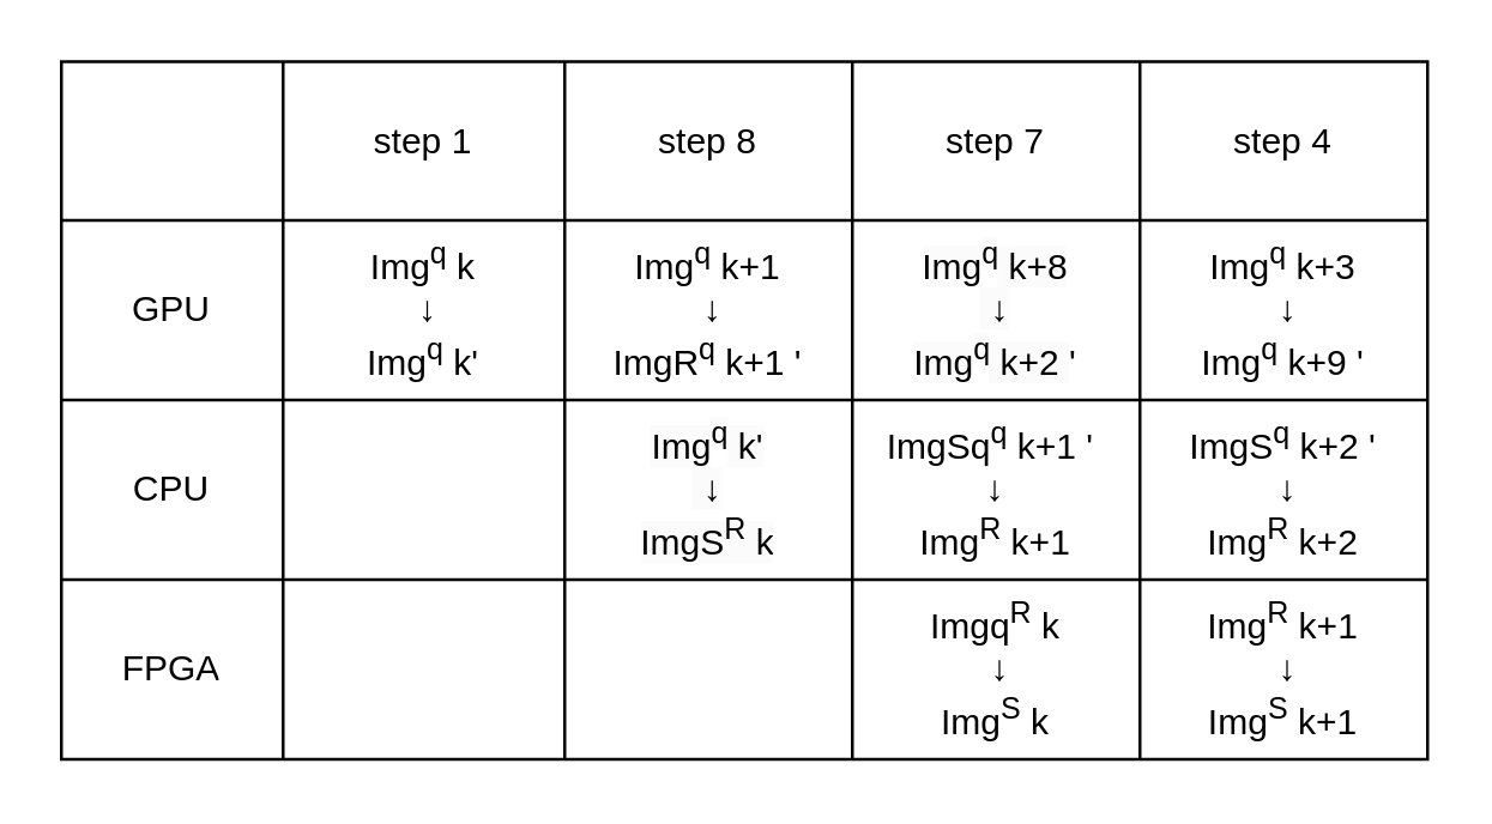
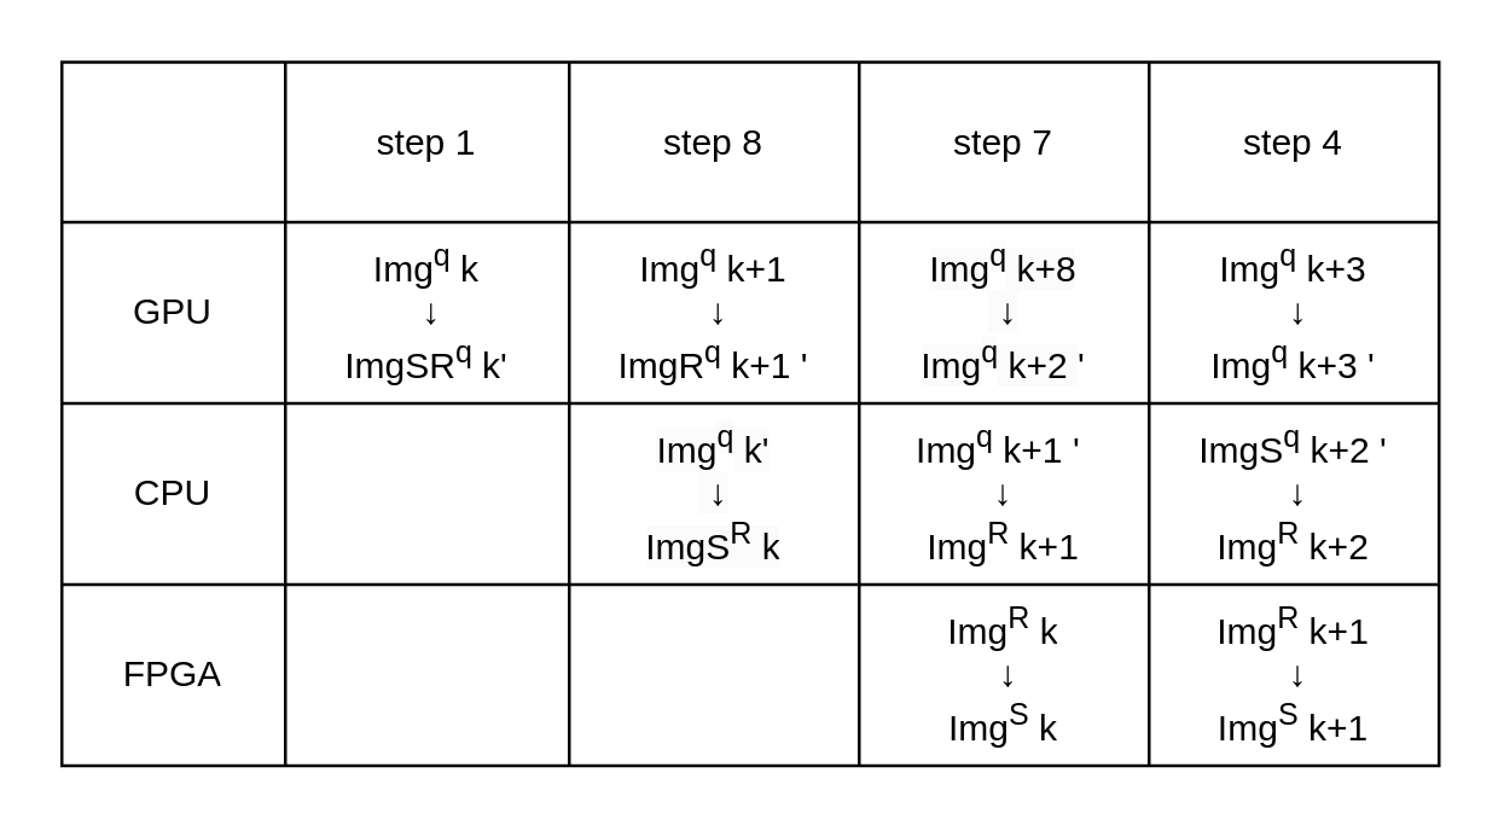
  <mxCell id="0" />
  <mxCell id="1" parent="0" />
  <mxCell id="2" value="" style="shape=table;startSize=0;container=1;collapsible=0;childLayout=tableLayout;" vertex="1" parent="1"><mxGeometry x="20" y="20" width="456" height="233" as="geometry" /></mxCell>
  <mxCell id="3" value="" style="shape=tableRow;horizontal=0;startSize=0;swimlaneHead=0;swimlaneBody=0;strokeColor=inherit;top=0;left=0;bottom=0;right=0;collapsible=0;dropTarget=0;fillColor=none;points=[[0,0.5],[1,0.5]];portConstraint=eastwest;" vertex="1" parent="2"><mxGeometry width="456" height="53" as="geometry" /></mxCell>
  <mxCell id="4" value="" style="shape=partialRectangle;html=1;whiteSpace=wrap;connectable=0;strokeColor=inherit;overflow=hidden;fillColor=none;top=0;left=0;bottom=0;right=0;pointerEvents=1;" vertex="1" parent="3"><mxGeometry width="74" height="53" as="geometry"><mxRectangle width="74" height="53" as="alternateBounds" /></mxGeometry></mxCell>
  <mxCell id="5" value="step 1" style="shape=partialRectangle;html=1;whiteSpace=wrap;connectable=0;strokeColor=inherit;overflow=hidden;fillColor=none;top=0;left=0;bottom=0;right=0;pointerEvents=1;" vertex="1" parent="3"><mxGeometry x="74" width="94" height="53" as="geometry"><mxRectangle width="94" height="53" as="alternateBounds" /></mxGeometry></mxCell>
  <mxCell id="6" value="step 8" style="shape=partialRectangle;html=1;whiteSpace=wrap;connectable=0;strokeColor=inherit;overflow=hidden;fillColor=none;top=0;left=0;bottom=0;right=0;pointerEvents=1;" vertex="1" parent="3"><mxGeometry x="168" width="96" height="53" as="geometry"><mxRectangle width="96" height="53" as="alternateBounds" /></mxGeometry></mxCell>
  <mxCell id="7" value="step 7" style="shape=partialRectangle;html=1;whiteSpace=wrap;connectable=0;strokeColor=inherit;overflow=hidden;fillColor=none;top=0;left=0;bottom=0;right=0;pointerEvents=1;" vertex="1" parent="3"><mxGeometry x="264" width="96" height="53" as="geometry"><mxRectangle width="96" height="53" as="alternateBounds" /></mxGeometry></mxCell>
  <mxCell id="8" value="step 4" style="shape=partialRectangle;html=1;whiteSpace=wrap;connectable=0;strokeColor=inherit;overflow=hidden;fillColor=none;top=0;left=0;bottom=0;right=0;pointerEvents=1;" vertex="1" parent="3"><mxGeometry x="360" width="96" height="53" as="geometry"><mxRectangle width="96" height="53" as="alternateBounds" /></mxGeometry></mxCell>
  <mxCell id="9" value="" style="shape=tableRow;horizontal=0;startSize=0;swimlaneHead=0;swimlaneBody=0;strokeColor=inherit;top=0;left=0;bottom=0;right=0;collapsible=0;dropTarget=0;fillColor=none;points=[[0,0.5],[1,0.5]];portConstraint=eastwest;" vertex="1" parent="2"><mxGeometry y="53" width="456" height="60" as="geometry" /></mxCell>
  <mxCell id="10" value="GPU" style="shape=partialRectangle;html=1;whiteSpace=wrap;connectable=0;strokeColor=inherit;overflow=hidden;fillColor=none;top=0;left=0;bottom=0;right=0;pointerEvents=1;" vertex="1" parent="9"><mxGeometry width="74" height="60" as="geometry"><mxRectangle width="74" height="60" as="alternateBounds" /></mxGeometry></mxCell>
- <mxCell id="11" value="Img&lt;sup&gt;q&lt;/sup&gt; k&lt;br&gt;&amp;nbsp;↓&lt;br style=&quot;border-color: var(--border-color);&quot;&gt;Img&lt;sup&gt;q&lt;/sup&gt; k'" style="shape=partialRectangle;html=1;whiteSpace=wrap;connectable=0;strokeColor=inherit;overflow=hidden;fillColor=none;top=0;left=0;bottom=0;right=0;pointerEvents=1;" vertex="1" parent="9"><mxGeometry x="74" width="94" height="60" as="geometry"><mxRectangle width="94" height="60" as="alternateBounds" /></mxGeometry></mxCell>
+ <mxCell id="11" value="Img&lt;sup&gt;q&lt;/sup&gt; k&lt;br&gt;&amp;nbsp;↓&lt;br style=&quot;border-color: var(--border-color);&quot;&gt;ImgSR&lt;sup&gt;q&lt;/sup&gt; k'" style="shape=partialRectangle;html=1;whiteSpace=wrap;connectable=0;strokeColor=inherit;overflow=hidden;fillColor=none;top=0;left=0;bottom=0;right=0;pointerEvents=1;" vertex="1" parent="9"><mxGeometry x="74" width="94" height="60" as="geometry"><mxRectangle width="94" height="60" as="alternateBounds" /></mxGeometry></mxCell>
  <mxCell id="12" value="Img&lt;sup style=&quot;border-color: var(--border-color);&quot;&gt;q&lt;/sup&gt;&amp;nbsp;k+1&lt;br&gt;&amp;nbsp;↓&lt;br style=&quot;border-color: var(--border-color);&quot;&gt;ImgR&lt;sup style=&quot;border-color: var(--border-color);&quot;&gt;q&lt;/sup&gt;&amp;nbsp;k+1 '" style="shape=partialRectangle;html=1;whiteSpace=wrap;connectable=0;strokeColor=inherit;overflow=hidden;fillColor=none;top=0;left=0;bottom=0;right=0;pointerEvents=1;" vertex="1" parent="9"><mxGeometry x="168" width="96" height="60" as="geometry"><mxRectangle width="96" height="60" as="alternateBounds" /></mxGeometry></mxCell>
  <mxCell id="13" value="&lt;span style=&quot;color: rgb(0, 0, 0); font-family: Helvetica; font-size: 12px; font-style: normal; font-variant-ligatures: normal; font-variant-caps: normal; font-weight: 400; letter-spacing: normal; orphans: 2; text-align: center; text-indent: 0px; text-transform: none; widows: 2; word-spacing: 0px; -webkit-text-stroke-width: 0px; background-color: rgb(251, 251, 251); text-decoration-thickness: initial; text-decoration-style: initial; text-decoration-color: initial; float: none; display: inline !important;&quot;&gt;Img&lt;/span&gt;&lt;sup style=&quot;border-color: var(--border-color); color: rgb(0, 0, 0); font-family: Helvetica; font-style: normal; font-variant-ligatures: normal; font-variant-caps: normal; font-weight: 400; letter-spacing: normal; orphans: 2; text-align: center; text-indent: 0px; text-transform: none; widows: 2; word-spacing: 0px; -webkit-text-stroke-width: 0px; background-color: rgb(251, 251, 251); text-decoration-thickness: initial; text-decoration-style: initial; text-decoration-color: initial;&quot;&gt;q&lt;/sup&gt;&lt;span style=&quot;color: rgb(0, 0, 0); font-family: Helvetica; font-size: 12px; font-style: normal; font-variant-ligatures: normal; font-variant-caps: normal; font-weight: 400; letter-spacing: normal; orphans: 2; text-align: center; text-indent: 0px; text-transform: none; widows: 2; word-spacing: 0px; -webkit-text-stroke-width: 0px; background-color: rgb(251, 251, 251); text-decoration-thickness: initial; text-decoration-style: initial; text-decoration-color: initial; float: none; display: inline !important;&quot;&gt;&amp;nbsp;&lt;/span&gt;&lt;span style=&quot;color: rgb(0, 0, 0); font-family: Helvetica; font-size: 12px; font-style: normal; font-variant-ligatures: normal; font-variant-caps: normal; font-weight: 400; letter-spacing: normal; orphans: 2; text-align: center; text-indent: 0px; text-transform: none; widows: 2; word-spacing: 0px; -webkit-text-stroke-width: 0px; background-color: rgb(251, 251, 251); text-decoration-thickness: initial; text-decoration-style: initial; text-decoration-color: initial; float: none; display: inline !important;&quot;&gt;k+8&lt;br&gt;&amp;nbsp;↓&lt;br style=&quot;border-color: var(--border-color);&quot;&gt;Img&lt;/span&gt;&lt;sup style=&quot;border-color: var(--border-color); color: rgb(0, 0, 0); font-family: Helvetica; font-style: normal; font-variant-ligatures: normal; font-variant-caps: normal; font-weight: 400; letter-spacing: normal; orphans: 2; text-align: center; text-indent: 0px; text-transform: none; widows: 2; word-spacing: 0px; -webkit-text-stroke-width: 0px; background-color: rgb(251, 251, 251); text-decoration-thickness: initial; text-decoration-style: initial; text-decoration-color: initial;&quot;&gt;q&lt;/sup&gt;&lt;span style=&quot;color: rgb(0, 0, 0); font-family: Helvetica; font-size: 12px; font-style: normal; font-variant-ligatures: normal; font-variant-caps: normal; font-weight: 400; letter-spacing: normal; orphans: 2; text-align: center; text-indent: 0px; text-transform: none; widows: 2; word-spacing: 0px; -webkit-text-stroke-width: 0px; background-color: rgb(251, 251, 251); text-decoration-thickness: initial; text-decoration-style: initial; text-decoration-color: initial; float: none; display: inline !important;&quot;&gt;&amp;nbsp;&lt;/span&gt;&lt;span style=&quot;color: rgb(0, 0, 0); font-family: Helvetica; font-size: 12px; font-style: normal; font-variant-ligatures: normal; font-variant-caps: normal; font-weight: 400; letter-spacing: normal; orphans: 2; text-align: center; text-indent: 0px; text-transform: none; widows: 2; word-spacing: 0px; -webkit-text-stroke-width: 0px; background-color: rgb(251, 251, 251); text-decoration-thickness: initial; text-decoration-style: initial; text-decoration-color: initial; float: none; display: inline !important;&quot;&gt;k+2&amp;nbsp;&lt;/span&gt;'" style="shape=partialRectangle;html=1;whiteSpace=wrap;connectable=0;strokeColor=inherit;overflow=hidden;fillColor=none;top=0;left=0;bottom=0;right=0;pointerEvents=1;" vertex="1" parent="9"><mxGeometry x="264" width="96" height="60" as="geometry"><mxRectangle width="96" height="60" as="alternateBounds" /></mxGeometry></mxCell>
- <mxCell id="14" value="Img&lt;sup style=&quot;border-color: var(--border-color);&quot;&gt;q&lt;/sup&gt;&amp;nbsp;k+3&lt;br&gt;&amp;nbsp;↓&lt;br style=&quot;border-color: var(--border-color);&quot;&gt;Img&lt;sup style=&quot;border-color: var(--border-color);&quot;&gt;q&lt;/sup&gt;&amp;nbsp;k+9 '" style="shape=partialRectangle;html=1;whiteSpace=wrap;connectable=0;strokeColor=inherit;overflow=hidden;fillColor=none;top=0;left=0;bottom=0;right=0;pointerEvents=1;" vertex="1" parent="9"><mxGeometry x="360" width="96" height="60" as="geometry"><mxRectangle width="96" height="60" as="alternateBounds" /></mxGeometry></mxCell>
+ <mxCell id="14" value="Img&lt;sup style=&quot;border-color: var(--border-color);&quot;&gt;q&lt;/sup&gt;&amp;nbsp;k+3&lt;br&gt;&amp;nbsp;↓&lt;br style=&quot;border-color: var(--border-color);&quot;&gt;Img&lt;sup style=&quot;border-color: var(--border-color);&quot;&gt;q&lt;/sup&gt;&amp;nbsp;k+3 '" style="shape=partialRectangle;html=1;whiteSpace=wrap;connectable=0;strokeColor=inherit;overflow=hidden;fillColor=none;top=0;left=0;bottom=0;right=0;pointerEvents=1;" vertex="1" parent="9"><mxGeometry x="360" width="96" height="60" as="geometry"><mxRectangle width="96" height="60" as="alternateBounds" /></mxGeometry></mxCell>
  <mxCell id="15" value="" style="shape=tableRow;horizontal=0;startSize=0;swimlaneHead=0;swimlaneBody=0;strokeColor=inherit;top=0;left=0;bottom=0;right=0;collapsible=0;dropTarget=0;fillColor=none;points=[[0,0.5],[1,0.5]];portConstraint=eastwest;" vertex="1" parent="2"><mxGeometry y="113" width="456" height="60" as="geometry" /></mxCell>
  <mxCell id="16" value="CPU" style="shape=partialRectangle;html=1;whiteSpace=wrap;connectable=0;strokeColor=inherit;overflow=hidden;fillColor=none;top=0;left=0;bottom=0;right=0;pointerEvents=1;" vertex="1" parent="15"><mxGeometry width="74" height="60" as="geometry"><mxRectangle width="74" height="60" as="alternateBounds" /></mxGeometry></mxCell>
  <mxCell id="17" value="" style="shape=partialRectangle;html=1;whiteSpace=wrap;connectable=0;strokeColor=inherit;overflow=hidden;fillColor=none;top=0;left=0;bottom=0;right=0;pointerEvents=1;" vertex="1" parent="15"><mxGeometry x="74" width="94" height="60" as="geometry"><mxRectangle width="94" height="60" as="alternateBounds" /></mxGeometry></mxCell>
  <mxCell id="18" value="&lt;span style=&quot;color: rgb(0, 0, 0); font-family: Helvetica; font-size: 12px; font-style: normal; font-variant-ligatures: normal; font-variant-caps: normal; font-weight: 400; letter-spacing: normal; orphans: 2; text-align: center; text-indent: 0px; text-transform: none; widows: 2; word-spacing: 0px; -webkit-text-stroke-width: 0px; background-color: rgb(251, 251, 251); text-decoration-thickness: initial; text-decoration-style: initial; text-decoration-color: initial; float: none; display: inline !important;&quot;&gt;Img&lt;/span&gt;&lt;sup style=&quot;border-color: var(--border-color); color: rgb(0, 0, 0); font-family: Helvetica; font-style: normal; font-variant-ligatures: normal; font-variant-caps: normal; font-weight: 400; letter-spacing: normal; orphans: 2; text-align: center; text-indent: 0px; text-transform: none; widows: 2; word-spacing: 0px; -webkit-text-stroke-width: 0px; background-color: rgb(251, 251, 251); text-decoration-thickness: initial; text-decoration-style: initial; text-decoration-color: initial;&quot;&gt;q&lt;/sup&gt;&lt;span style=&quot;color: rgb(0, 0, 0); font-family: Helvetica; font-size: 12px; font-style: normal; font-variant-ligatures: normal; font-variant-caps: normal; font-weight: 400; letter-spacing: normal; orphans: 2; text-align: center; text-indent: 0px; text-transform: none; widows: 2; word-spacing: 0px; -webkit-text-stroke-width: 0px; background-color: rgb(251, 251, 251); text-decoration-thickness: initial; text-decoration-style: initial; text-decoration-color: initial; float: none; display: inline !important;&quot;&gt;&lt;span&gt;&amp;nbsp;&lt;/span&gt;k'&lt;br&gt;&amp;nbsp;↓&lt;br style=&quot;border-color: var(--border-color);&quot;&gt;ImgS&lt;sup&gt;R&lt;/sup&gt; k&lt;/span&gt;" style="shape=partialRectangle;html=1;whiteSpace=wrap;connectable=0;strokeColor=inherit;overflow=hidden;fillColor=none;top=0;left=0;bottom=0;right=0;pointerEvents=1;" vertex="1" parent="15"><mxGeometry x="168" width="96" height="60" as="geometry"><mxRectangle width="96" height="60" as="alternateBounds" /></mxGeometry></mxCell>
- <mxCell id="19" value="ImgSq&lt;sup style=&quot;border-color: var(--border-color);&quot;&gt;q&lt;/sup&gt;&lt;span style=&quot;border-color: var(--border-color);&quot;&gt;&lt;span style=&quot;border-color: var(--border-color);&quot;&gt;&amp;nbsp;&lt;/span&gt;k+1 '&amp;nbsp;&lt;br&gt;↓&lt;br style=&quot;border-color: var(--border-color);&quot;&gt;Img&lt;sup style=&quot;border-color: var(--border-color);&quot;&gt;R&lt;/sup&gt;&amp;nbsp;k+1&lt;/span&gt;" style="shape=partialRectangle;html=1;whiteSpace=wrap;connectable=0;strokeColor=inherit;overflow=hidden;fillColor=none;top=0;left=0;bottom=0;right=0;pointerEvents=1;" vertex="1" parent="15"><mxGeometry x="264" width="96" height="60" as="geometry"><mxRectangle width="96" height="60" as="alternateBounds" /></mxGeometry></mxCell>
+ <mxCell id="19" value="Img&lt;sup style=&quot;border-color: var(--border-color);&quot;&gt;q&lt;/sup&gt;&lt;span style=&quot;border-color: var(--border-color);&quot;&gt;&lt;span style=&quot;border-color: var(--border-color);&quot;&gt;&amp;nbsp;&lt;/span&gt;k+1 '&amp;nbsp;&lt;br&gt;↓&lt;br style=&quot;border-color: var(--border-color);&quot;&gt;Img&lt;sup style=&quot;border-color: var(--border-color);&quot;&gt;R&lt;/sup&gt;&amp;nbsp;k+1&lt;/span&gt;" style="shape=partialRectangle;html=1;whiteSpace=wrap;connectable=0;strokeColor=inherit;overflow=hidden;fillColor=none;top=0;left=0;bottom=0;right=0;pointerEvents=1;" vertex="1" parent="15"><mxGeometry x="264" width="96" height="60" as="geometry"><mxRectangle width="96" height="60" as="alternateBounds" /></mxGeometry></mxCell>
  <mxCell id="20" value="ImgS&lt;sup style=&quot;border-color: var(--border-color);&quot;&gt;q&lt;/sup&gt;&lt;span style=&quot;border-color: var(--border-color);&quot;&gt;&lt;span style=&quot;border-color: var(--border-color);&quot;&gt;&amp;nbsp;&lt;/span&gt;k+2 '&lt;br&gt;&amp;nbsp;↓&lt;br style=&quot;border-color: var(--border-color);&quot;&gt;Img&lt;sup style=&quot;border-color: var(--border-color);&quot;&gt;R&lt;/sup&gt;&amp;nbsp;k+2&lt;/span&gt;" style="shape=partialRectangle;html=1;whiteSpace=wrap;connectable=0;strokeColor=inherit;overflow=hidden;fillColor=none;top=0;left=0;bottom=0;right=0;pointerEvents=1;" vertex="1" parent="15"><mxGeometry x="360" width="96" height="60" as="geometry"><mxRectangle width="96" height="60" as="alternateBounds" /></mxGeometry></mxCell>
  <mxCell id="21" value="" style="shape=tableRow;horizontal=0;startSize=0;swimlaneHead=0;swimlaneBody=0;strokeColor=inherit;top=0;left=0;bottom=0;right=0;collapsible=0;dropTarget=0;fillColor=none;points=[[0,0.5],[1,0.5]];portConstraint=eastwest;" vertex="1" parent="2"><mxGeometry y="173" width="456" height="60" as="geometry" /></mxCell>
  <mxCell id="22" value="FPGA" style="shape=partialRectangle;html=1;whiteSpace=wrap;connectable=0;strokeColor=inherit;overflow=hidden;fillColor=none;top=0;left=0;bottom=0;right=0;pointerEvents=1;" vertex="1" parent="21"><mxGeometry width="74" height="60" as="geometry"><mxRectangle width="74" height="60" as="alternateBounds" /></mxGeometry></mxCell>
  <mxCell id="23" value="" style="shape=partialRectangle;html=1;whiteSpace=wrap;connectable=0;strokeColor=inherit;overflow=hidden;fillColor=none;top=0;left=0;bottom=0;right=0;pointerEvents=1;" vertex="1" parent="21"><mxGeometry x="74" width="94" height="60" as="geometry"><mxRectangle width="94" height="60" as="alternateBounds" /></mxGeometry></mxCell>
  <mxCell id="24" value="" style="shape=partialRectangle;html=1;whiteSpace=wrap;connectable=0;strokeColor=inherit;overflow=hidden;fillColor=none;top=0;left=0;bottom=0;right=0;pointerEvents=1;" vertex="1" parent="21"><mxGeometry x="168" width="96" height="60" as="geometry"><mxRectangle width="96" height="60" as="alternateBounds" /></mxGeometry></mxCell>
- <mxCell id="25" value="Imgq&lt;sup&gt;R&lt;/sup&gt; k&lt;br&gt;&amp;nbsp;↓&lt;br style=&quot;border-color: var(--border-color);&quot;&gt;Img&lt;sup&gt;S&lt;/sup&gt; k" style="shape=partialRectangle;html=1;whiteSpace=wrap;connectable=0;strokeColor=inherit;overflow=hidden;fillColor=none;top=0;left=0;bottom=0;right=0;pointerEvents=1;" vertex="1" parent="21"><mxGeometry x="264" width="96" height="60" as="geometry"><mxRectangle width="96" height="60" as="alternateBounds" /></mxGeometry></mxCell>
+ <mxCell id="25" value="Img&lt;sup&gt;R&lt;/sup&gt; k&lt;br&gt;&amp;nbsp;↓&lt;br style=&quot;border-color: var(--border-color);&quot;&gt;Img&lt;sup&gt;S&lt;/sup&gt; k" style="shape=partialRectangle;html=1;whiteSpace=wrap;connectable=0;strokeColor=inherit;overflow=hidden;fillColor=none;top=0;left=0;bottom=0;right=0;pointerEvents=1;" vertex="1" parent="21"><mxGeometry x="264" width="96" height="60" as="geometry"><mxRectangle width="96" height="60" as="alternateBounds" /></mxGeometry></mxCell>
  <mxCell id="26" value="Img&lt;sup style=&quot;border-color: var(--border-color);&quot;&gt;R&lt;/sup&gt;&amp;nbsp;k+1&lt;br&gt;&amp;nbsp;↓&lt;br style=&quot;border-color: var(--border-color);&quot;&gt;Img&lt;sup&gt;S&lt;/sup&gt; k+1" style="shape=partialRectangle;html=1;whiteSpace=wrap;connectable=0;strokeColor=inherit;overflow=hidden;fillColor=none;top=0;left=0;bottom=0;right=0;pointerEvents=1;" vertex="1" parent="21"><mxGeometry x="360" width="96" height="60" as="geometry"><mxRectangle width="96" height="60" as="alternateBounds" /></mxGeometry></mxCell>
